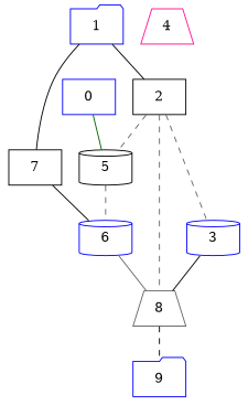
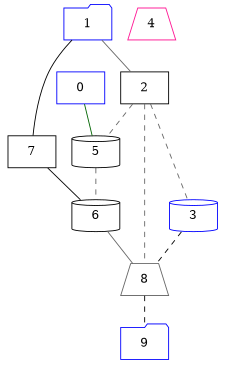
  graph {
    node [color=black shape=cylinder]
    edge [color=gray40 style=dashed]
    5
    0 [color=blue shape=box]
-   6 [color=blue]
+   6
    8 [color=gray40 shape=trapezium]
    1 [color=blue shape=folder]
    2 [shape=box]
    7 [shape=box]
    3 [color=blue]
    9 [color=blue shape=folder]
    4 [color=deeppink shape=trapezium]
    5 -- 6
    0 -- 5 [color=darkgreen style=solid]
    6 -- 8 [style=solid]
    8 -- 9 [color=black]
-   1 -- 2 [color=black style=solid]
+   1 -- 2 [style=solid]
    1 -- 7 [color=black style=solid]
    2 -- 5
    2 -- 8
    2 -- 3
    7 -- 6 [color=black style=solid]
-   3 -- 8 [color=black style=solid]
+   3 -- 8 [color=black]
  }
